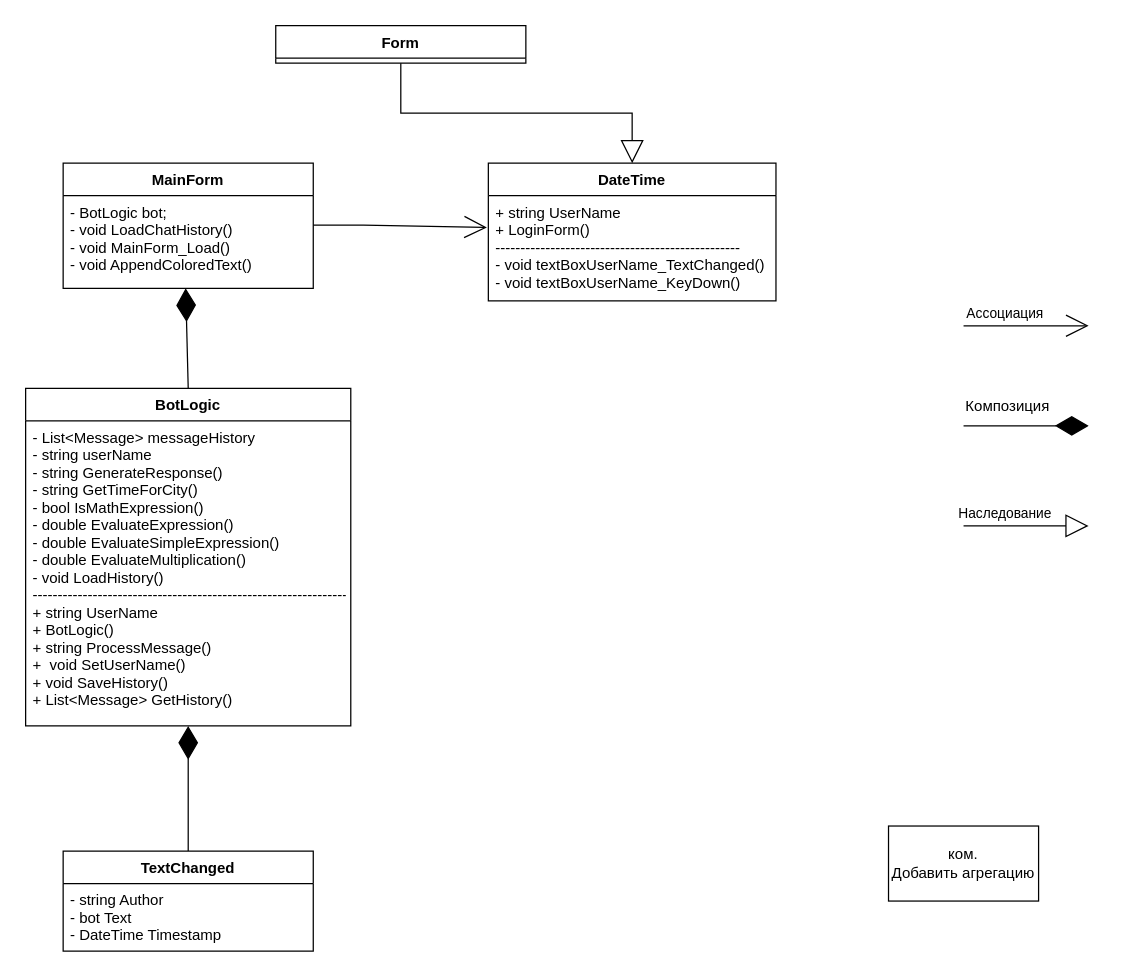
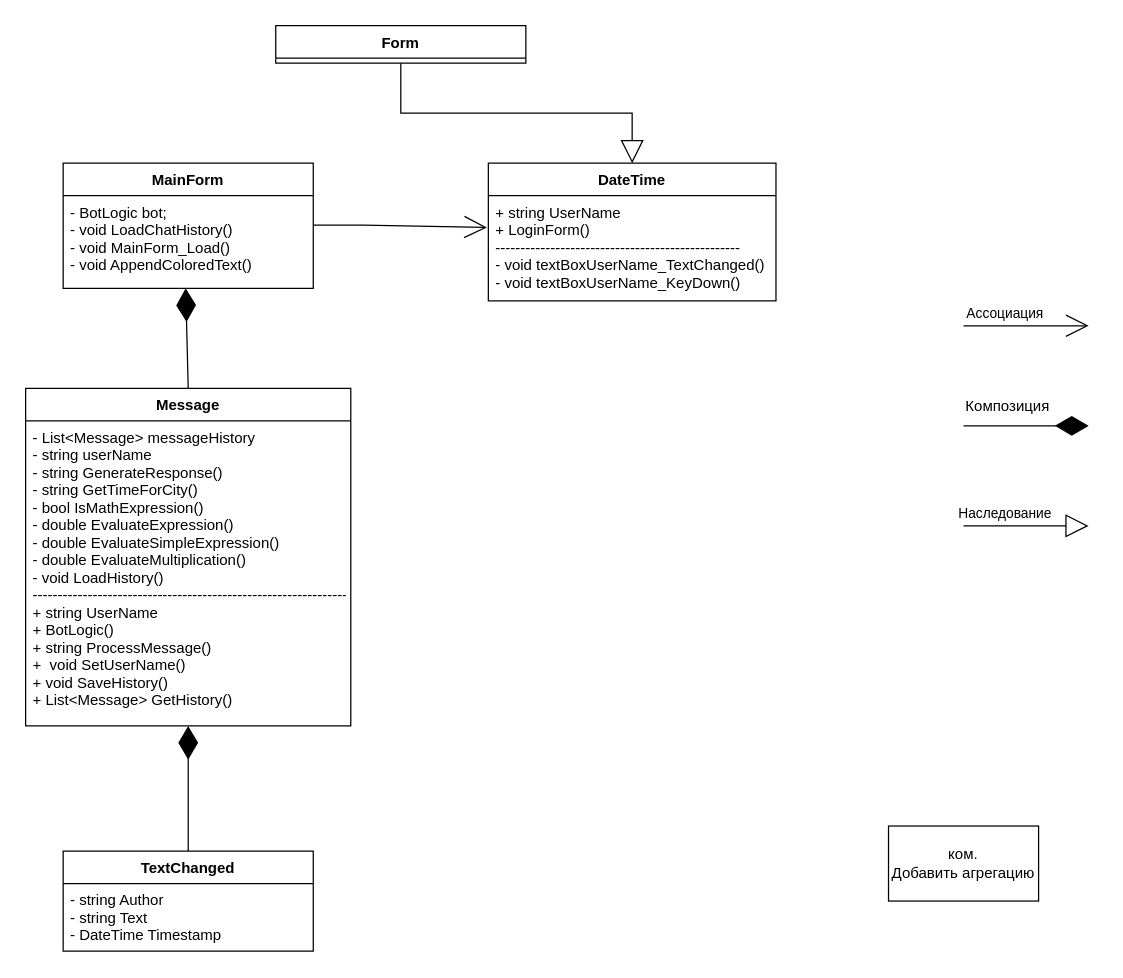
  <mxCell id="0" />
  <mxCell id="1" parent="0" />
  <mxCell id="2" value="MainForm" style="swimlane;fontStyle=1;align=center;verticalAlign=top;childLayout=stackLayout;horizontal=1;startSize=26;horizontalStack=0;resizeParent=1;resizeParentMax=0;resizeLast=0;collapsible=1;marginBottom=0;" vertex="1" parent="1"><mxGeometry x="50" y="130" width="200" height="100" as="geometry" /></mxCell>
  <mxCell id="3" value="- BotLogic bot;&#10;- void LoadChatHistory()&#10;- void MainForm_Load()&#10;- void AppendColoredText()" style="text;strokeColor=none;fillColor=none;align=left;verticalAlign=top;spacingLeft=4;spacingRight=4;overflow=hidden;rotatable=0;points=[[0,0.5],[1,0.5]];portConstraint=eastwest;" vertex="1" parent="2"><mxGeometry y="26" width="200" height="74" as="geometry" /></mxCell>
  <mxCell id="4" value="Наследование" style="endArrow=block;endSize=16;endFill=0;html=1;rounded=0;" edge="1" parent="1"><mxGeometry x="-0.333" y="10" width="160" relative="1" as="geometry"><mxPoint x="770" y="420" as="sourcePoint" /><mxPoint x="870" y="420" as="targetPoint" /><Array as="points"><mxPoint x="820" y="420" /></Array><mxPoint as="offset" /></mxGeometry></mxCell>
- <mxCell id="5" value="BotLogic" style="swimlane;fontStyle=1;align=center;verticalAlign=top;childLayout=stackLayout;horizontal=1;startSize=26;horizontalStack=0;resizeParent=1;resizeParentMax=0;resizeLast=0;collapsible=1;marginBottom=0;" vertex="1" parent="1"><mxGeometry x="20" y="310" width="260" height="270" as="geometry" /></mxCell>
+ <mxCell id="5" value="Message" style="swimlane;fontStyle=1;align=center;verticalAlign=top;childLayout=stackLayout;horizontal=1;startSize=26;horizontalStack=0;resizeParent=1;resizeParentMax=0;resizeLast=0;collapsible=1;marginBottom=0;" vertex="1" parent="1"><mxGeometry x="20" y="310" width="260" height="270" as="geometry" /></mxCell>
  <mxCell id="6" value="- List&lt;Message&gt; messageHistory&#10;- string userName&#10;- string GenerateResponse()&#10;- string GetTimeForCity()&#10;- bool IsMathExpression()&#10;- double EvaluateExpression()&#10;- double EvaluateSimpleExpression()&#10;- double EvaluateMultiplication()&#10;- void LoadHistory()&#10;----------------------------------------------------------------&#10;+ string UserName&#10;+ BotLogic()&#10;+ string ProcessMessage()&#10;+  void SetUserName()&#10;+ void SaveHistory()&#10;+ List&lt;Message&gt; GetHistory()" style="text;strokeColor=none;fillColor=none;align=left;verticalAlign=top;spacingLeft=4;spacingRight=4;overflow=hidden;rotatable=0;points=[[0,0.5],[1,0.5]];portConstraint=eastwest;" vertex="1" parent="5"><mxGeometry y="26" width="260" height="244" as="geometry" /></mxCell>
  <mxCell id="7" value="TextChanged" style="swimlane;fontStyle=1;align=center;verticalAlign=top;childLayout=stackLayout;horizontal=1;startSize=26;horizontalStack=0;resizeParent=1;resizeParentMax=0;resizeLast=0;collapsible=1;marginBottom=0;" vertex="1" parent="1"><mxGeometry x="50" y="680" width="200" height="80" as="geometry" /></mxCell>
- <mxCell id="8" value="- string Author&#10;- bot Text&#10;- DateTime Timestamp" style="text;strokeColor=none;fillColor=none;align=left;verticalAlign=top;spacingLeft=4;spacingRight=4;overflow=hidden;rotatable=0;points=[[0,0.5],[1,0.5]];portConstraint=eastwest;" vertex="1" parent="7"><mxGeometry y="26" width="200" height="54" as="geometry" /></mxCell>
+ <mxCell id="8" value="- string Author&#10;- string Text&#10;- DateTime Timestamp" style="text;strokeColor=none;fillColor=none;align=left;verticalAlign=top;spacingLeft=4;spacingRight=4;overflow=hidden;rotatable=0;points=[[0,0.5],[1,0.5]];portConstraint=eastwest;" vertex="1" parent="7"><mxGeometry y="26" width="200" height="54" as="geometry" /></mxCell>
  <mxCell id="9" value="" style="endArrow=diamondThin;endFill=1;endSize=24;html=1;rounded=0;exitX=0.5;exitY=0;exitDx=0;exitDy=0;" edge="1" parent="1" source="7" target="6"><mxGeometry width="160" relative="1" as="geometry"><mxPoint x="210" y="564.996" as="sourcePoint" /><mxPoint x="211.96" y="664.02" as="targetPoint" /></mxGeometry></mxCell>
  <mxCell id="10" value="" style="endArrow=diamondThin;endFill=1;endSize=24;html=1;rounded=0;exitX=0.5;exitY=0;exitDx=0;exitDy=0;entryX=0.49;entryY=1;entryDx=0;entryDy=0;entryPerimeter=0;" edge="1" parent="1" source="5" target="3"><mxGeometry width="160" relative="1" as="geometry"><mxPoint x="278" y="270" as="sourcePoint" /><mxPoint x="144" y="270" as="targetPoint" /></mxGeometry></mxCell>
  <mxCell id="11" value="Form" style="swimlane;fontStyle=1;align=center;verticalAlign=top;childLayout=stackLayout;horizontal=1;startSize=26;horizontalStack=0;resizeParent=1;resizeParentMax=0;resizeLast=0;collapsible=1;marginBottom=0;" vertex="1" parent="1"><mxGeometry x="220" y="20" width="200" height="30" as="geometry" /></mxCell>
  <mxCell id="12" value="" style="endArrow=block;endSize=16;endFill=0;html=1;rounded=0;exitX=0.5;exitY=1;exitDx=0;exitDy=0;entryX=0.5;entryY=0;entryDx=0;entryDy=0;" edge="1" parent="1" target="14"><mxGeometry x="-0.333" y="10" width="160" relative="1" as="geometry"><mxPoint x="320" y="50" as="sourcePoint" /><mxPoint x="490" y="130" as="targetPoint" /><Array as="points"><mxPoint x="320" y="90" /><mxPoint x="505" y="90" /></Array><mxPoint as="offset" /></mxGeometry></mxCell>
  <mxCell id="13" value="" style="endArrow=open;endSize=16;endFill=0;html=1;rounded=0;entryX=-0.005;entryY=0.302;entryDx=0;entryDy=0;entryPerimeter=0;" edge="1" parent="1" target="15"><mxGeometry x="-0.333" y="10" width="160" relative="1" as="geometry"><mxPoint x="250" y="179.41" as="sourcePoint" /><mxPoint x="350" y="179.41" as="targetPoint" /><Array as="points"><mxPoint x="290" y="179.41" /></Array><mxPoint as="offset" /></mxGeometry></mxCell>
  <mxCell id="14" value="DateTime" style="swimlane;fontStyle=1;align=center;verticalAlign=top;childLayout=stackLayout;horizontal=1;startSize=26;horizontalStack=0;resizeParent=1;resizeParentMax=0;resizeLast=0;collapsible=1;marginBottom=0;" vertex="1" parent="1"><mxGeometry x="390" y="130" width="230" height="110" as="geometry" /></mxCell>
  <mxCell id="15" value="+ string UserName&#10;+ LoginForm()&#10;-------------------------------------------------&#10;- void textBoxUserName_TextChanged()&#10;- void textBoxUserName_KeyDown()" style="text;strokeColor=none;fillColor=none;align=left;verticalAlign=top;spacingLeft=4;spacingRight=4;overflow=hidden;rotatable=0;points=[[0,0.5],[1,0.5]];portConstraint=eastwest;" vertex="1" parent="14"><mxGeometry y="26" width="230" height="84" as="geometry" /></mxCell>
  <mxCell id="16" value="Ассоциация" style="endArrow=open;endSize=16;endFill=0;html=1;rounded=0;" edge="1" parent="1"><mxGeometry x="-0.333" y="10" width="160" relative="1" as="geometry"><mxPoint x="770" y="260" as="sourcePoint" /><mxPoint x="870" y="260" as="targetPoint" /><Array as="points"><mxPoint x="810" y="260" /></Array><mxPoint as="offset" /></mxGeometry></mxCell>
  <mxCell id="17" value="&lt;div&gt;&lt;br&gt;&lt;/div&gt;" style="endArrow=diamondThin;endFill=1;endSize=24;html=1;rounded=0;align=right;" edge="1" parent="1"><mxGeometry width="160" relative="1" as="geometry"><mxPoint x="770" y="340" as="sourcePoint" /><mxPoint x="870" y="340" as="targetPoint" /><mxPoint as="offset" /></mxGeometry></mxCell>
  <mxCell id="18" value="Композиция" style="text;html=1;align=center;verticalAlign=middle;resizable=0;points=[];autosize=1;strokeColor=none;fillColor=none;" vertex="1" parent="1"><mxGeometry x="760" y="310" width="90" height="30" as="geometry" /></mxCell>
  <mxCell id="19" value="ком.&lt;br&gt;Добавить агрегацию" style="whiteSpace=wrap;html=1;" vertex="1" parent="1"><mxGeometry x="710" y="660" width="120" height="60" as="geometry" /></mxCell>
